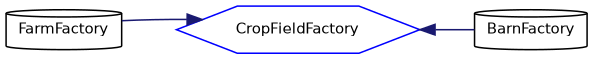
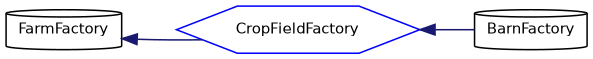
  digraph {
    rankdir=LR
    node [color=black fillcolor=white fontname=Helvetica fontsize=10 shape=cylinder style=filled]
    edge [color=midnightblue dir=back fontname=Helvetica fontsize=10 labelfontname=Helvetica labelfontsize=10 style=solid]
    n1 [height=0.2 label=FarmFactory width=0.4]
    n2 [color=blue height=0.2 label=CropFieldFactory shape=hexagon width=0.4]
    n3 [height=0.2 label=BarnFactory width=0.4]
-   n2 -> n1
+   n1 -> n2
    n2 -> n3
  }
